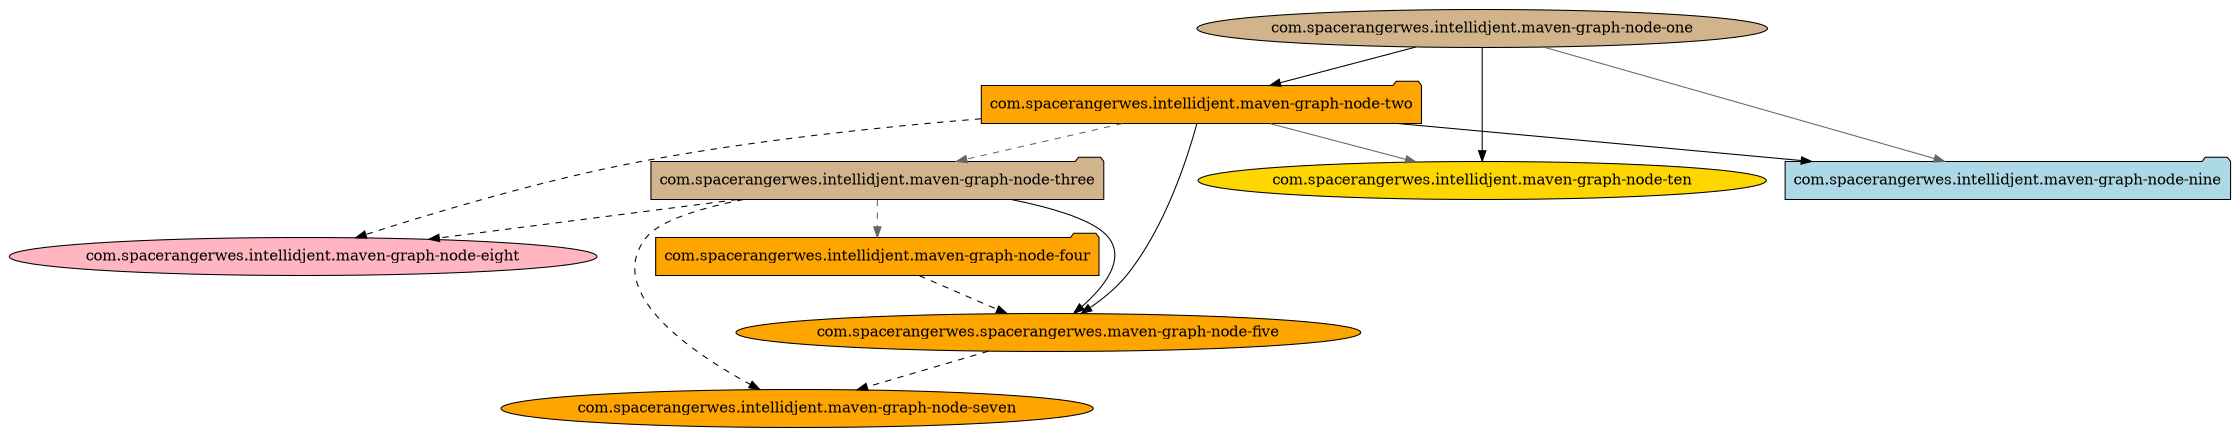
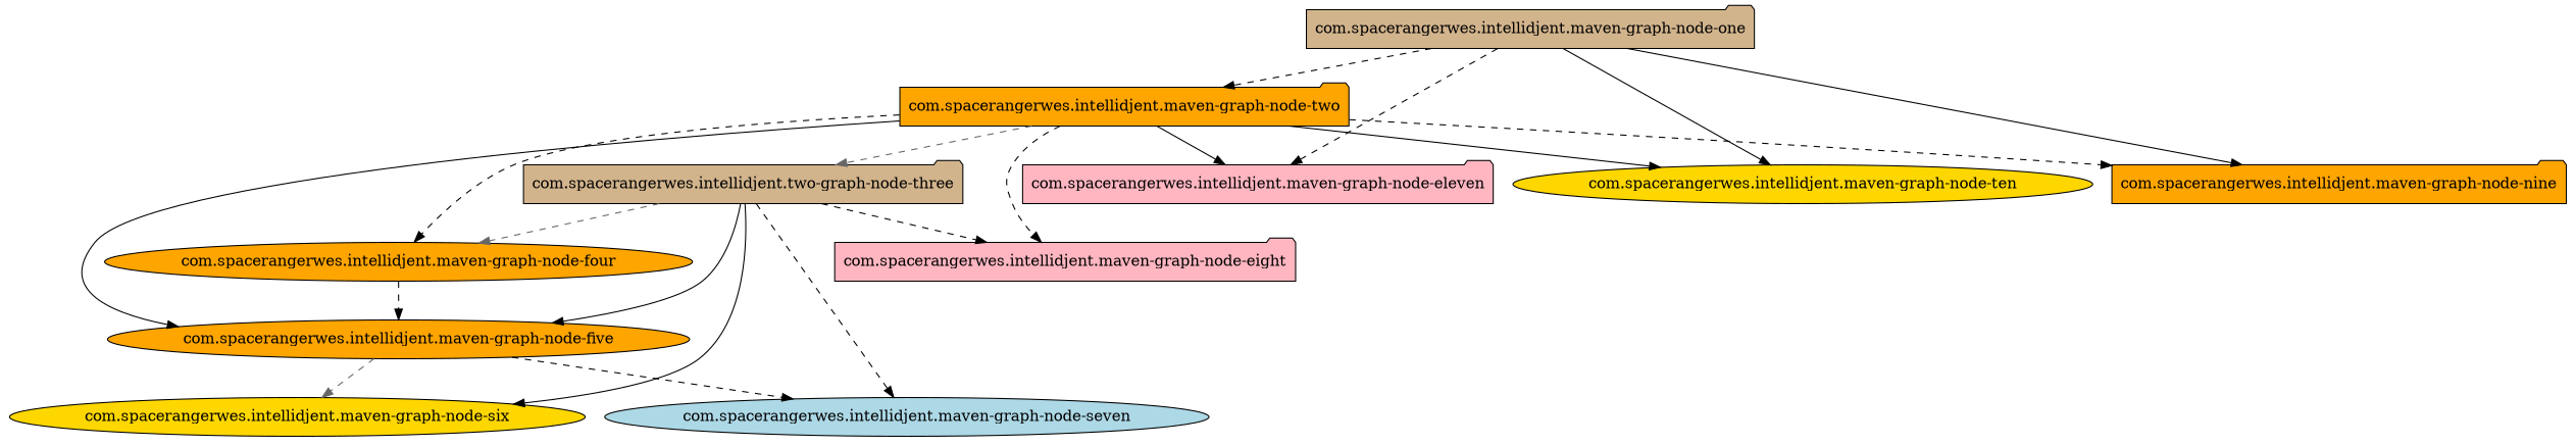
  digraph {
    node [fillcolor=orange shape=folder style=filled]
    edge [color=black style=dashed]
-   "com.spacerangerwes.intellidjent.maven-graph-node-four"
-   "com.spacerangerwes.intellidjent.maven-graph-node-five" [shape=ellipse label="com.spacerangerwes.spacerangerwes.maven-graph-node-five"]
-   "com.spacerangerwes.intellidjent.maven-graph-node-seven" [shape=ellipse]
-   "com.spacerangerwes.intellidjent.maven-graph-node-eight" [fillcolor=lightpink shape=ellipse]
+   "com.spacerangerwes.intellidjent.maven-graph-node-four" [shape=ellipse]
+   "com.spacerangerwes.intellidjent.maven-graph-node-five" [shape=ellipse]
+   "com.spacerangerwes.intellidjent.maven-graph-node-six" [fillcolor=gold shape=ellipse]
+   "com.spacerangerwes.intellidjent.maven-graph-node-seven" [fillcolor=lightblue shape=ellipse]
+   "com.spacerangerwes.intellidjent.maven-graph-node-eight" [fillcolor=lightpink]
    "com.spacerangerwes.intellidjent.maven-graph-node-two"
+   "com.spacerangerwes.intellidjent.maven-graph-node-eleven" [fillcolor=lightpink]
    "com.spacerangerwes.intellidjent.maven-graph-node-ten" [fillcolor=gold shape=ellipse]
-   "com.spacerangerwes.intellidjent.maven-graph-node-three" [fillcolor=tan]
-   "com.spacerangerwes.intellidjent.maven-graph-node-nine" [fillcolor=lightblue]
-   "com.spacerangerwes.intellidjent.maven-graph-node-one" [fillcolor=tan shape=ellipse]
+   "com.spacerangerwes.intellidjent.maven-graph-node-three" [fillcolor=tan label="com.spacerangerwes.intellidjent.two-graph-node-three"]
+   "com.spacerangerwes.intellidjent.maven-graph-node-nine"
+   "com.spacerangerwes.intellidjent.maven-graph-node-one" [fillcolor=tan]
    "com.spacerangerwes.intellidjent.maven-graph-node-four" -> "com.spacerangerwes.intellidjent.maven-graph-node-five"
+   "com.spacerangerwes.intellidjent.maven-graph-node-five" -> "com.spacerangerwes.intellidjent.maven-graph-node-six" [color=gray40]
    "com.spacerangerwes.intellidjent.maven-graph-node-five" -> "com.spacerangerwes.intellidjent.maven-graph-node-seven"
+   "com.spacerangerwes.intellidjent.maven-graph-node-two" -> "com.spacerangerwes.intellidjent.maven-graph-node-four"
    "com.spacerangerwes.intellidjent.maven-graph-node-two" -> "com.spacerangerwes.intellidjent.maven-graph-node-five" [style=solid]
    "com.spacerangerwes.intellidjent.maven-graph-node-two" -> "com.spacerangerwes.intellidjent.maven-graph-node-eight"
-   "com.spacerangerwes.intellidjent.maven-graph-node-two" -> "com.spacerangerwes.intellidjent.maven-graph-node-ten" [color=gray40 style=solid]
+   "com.spacerangerwes.intellidjent.maven-graph-node-two" -> "com.spacerangerwes.intellidjent.maven-graph-node-eleven" [style=solid]
+   "com.spacerangerwes.intellidjent.maven-graph-node-two" -> "com.spacerangerwes.intellidjent.maven-graph-node-ten" [style=solid]
    "com.spacerangerwes.intellidjent.maven-graph-node-two" -> "com.spacerangerwes.intellidjent.maven-graph-node-three" [color=gray40]
-   "com.spacerangerwes.intellidjent.maven-graph-node-two" -> "com.spacerangerwes.intellidjent.maven-graph-node-nine" [style=solid]
+   "com.spacerangerwes.intellidjent.maven-graph-node-two" -> "com.spacerangerwes.intellidjent.maven-graph-node-nine"
    "com.spacerangerwes.intellidjent.maven-graph-node-three" -> "com.spacerangerwes.intellidjent.maven-graph-node-four" [color=gray40]
    "com.spacerangerwes.intellidjent.maven-graph-node-three" -> "com.spacerangerwes.intellidjent.maven-graph-node-five" [style=solid]
+   "com.spacerangerwes.intellidjent.maven-graph-node-three" -> "com.spacerangerwes.intellidjent.maven-graph-node-six" [style=solid]
    "com.spacerangerwes.intellidjent.maven-graph-node-three" -> "com.spacerangerwes.intellidjent.maven-graph-node-seven"
    "com.spacerangerwes.intellidjent.maven-graph-node-three" -> "com.spacerangerwes.intellidjent.maven-graph-node-eight"
-   "com.spacerangerwes.intellidjent.maven-graph-node-one" -> "com.spacerangerwes.intellidjent.maven-graph-node-two" [style=solid]
+   "com.spacerangerwes.intellidjent.maven-graph-node-one" -> "com.spacerangerwes.intellidjent.maven-graph-node-two"
+   "com.spacerangerwes.intellidjent.maven-graph-node-one" -> "com.spacerangerwes.intellidjent.maven-graph-node-eleven"
    "com.spacerangerwes.intellidjent.maven-graph-node-one" -> "com.spacerangerwes.intellidjent.maven-graph-node-ten" [style=solid]
-   "com.spacerangerwes.intellidjent.maven-graph-node-one" -> "com.spacerangerwes.intellidjent.maven-graph-node-nine" [color=gray40 style=solid]
+   "com.spacerangerwes.intellidjent.maven-graph-node-one" -> "com.spacerangerwes.intellidjent.maven-graph-node-nine" [style=solid]
  }
